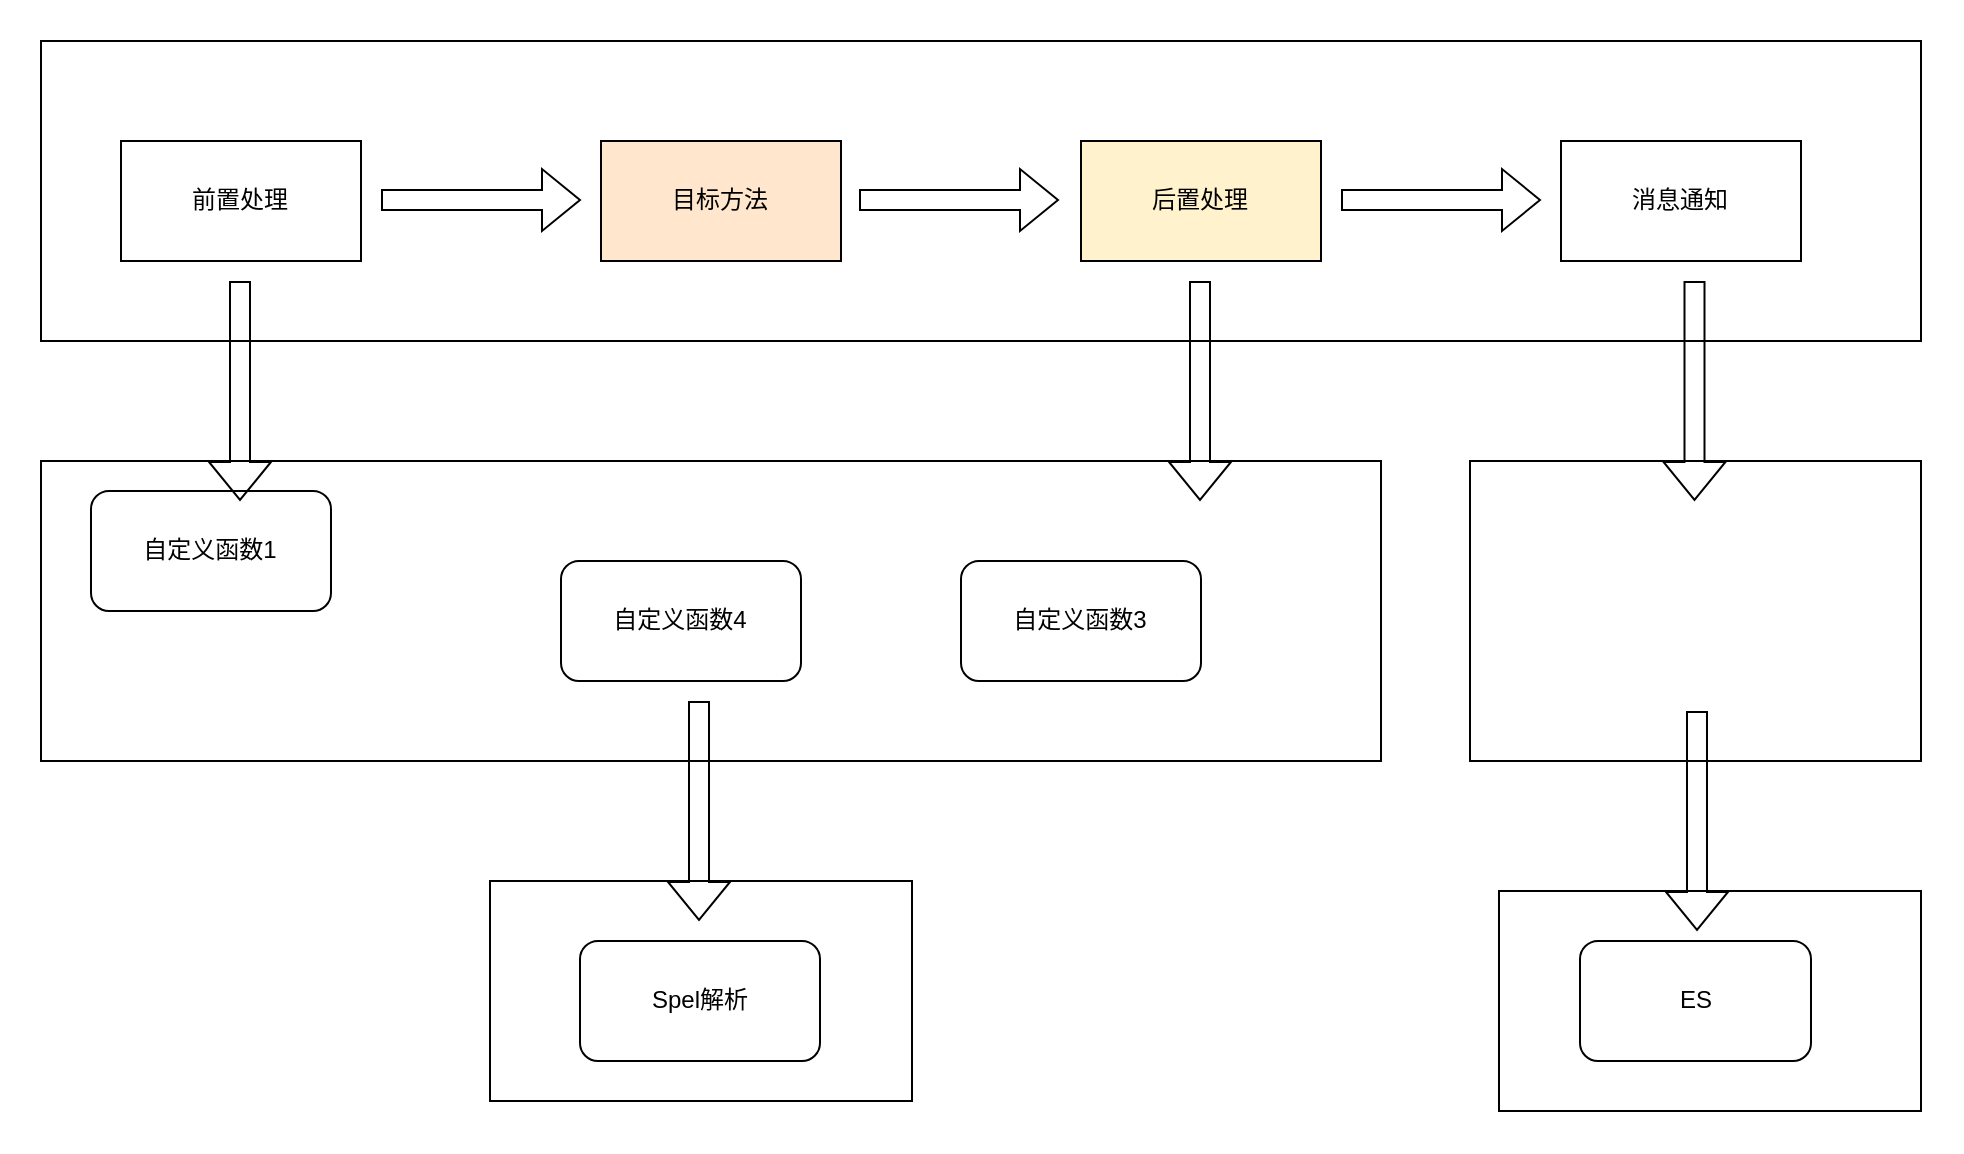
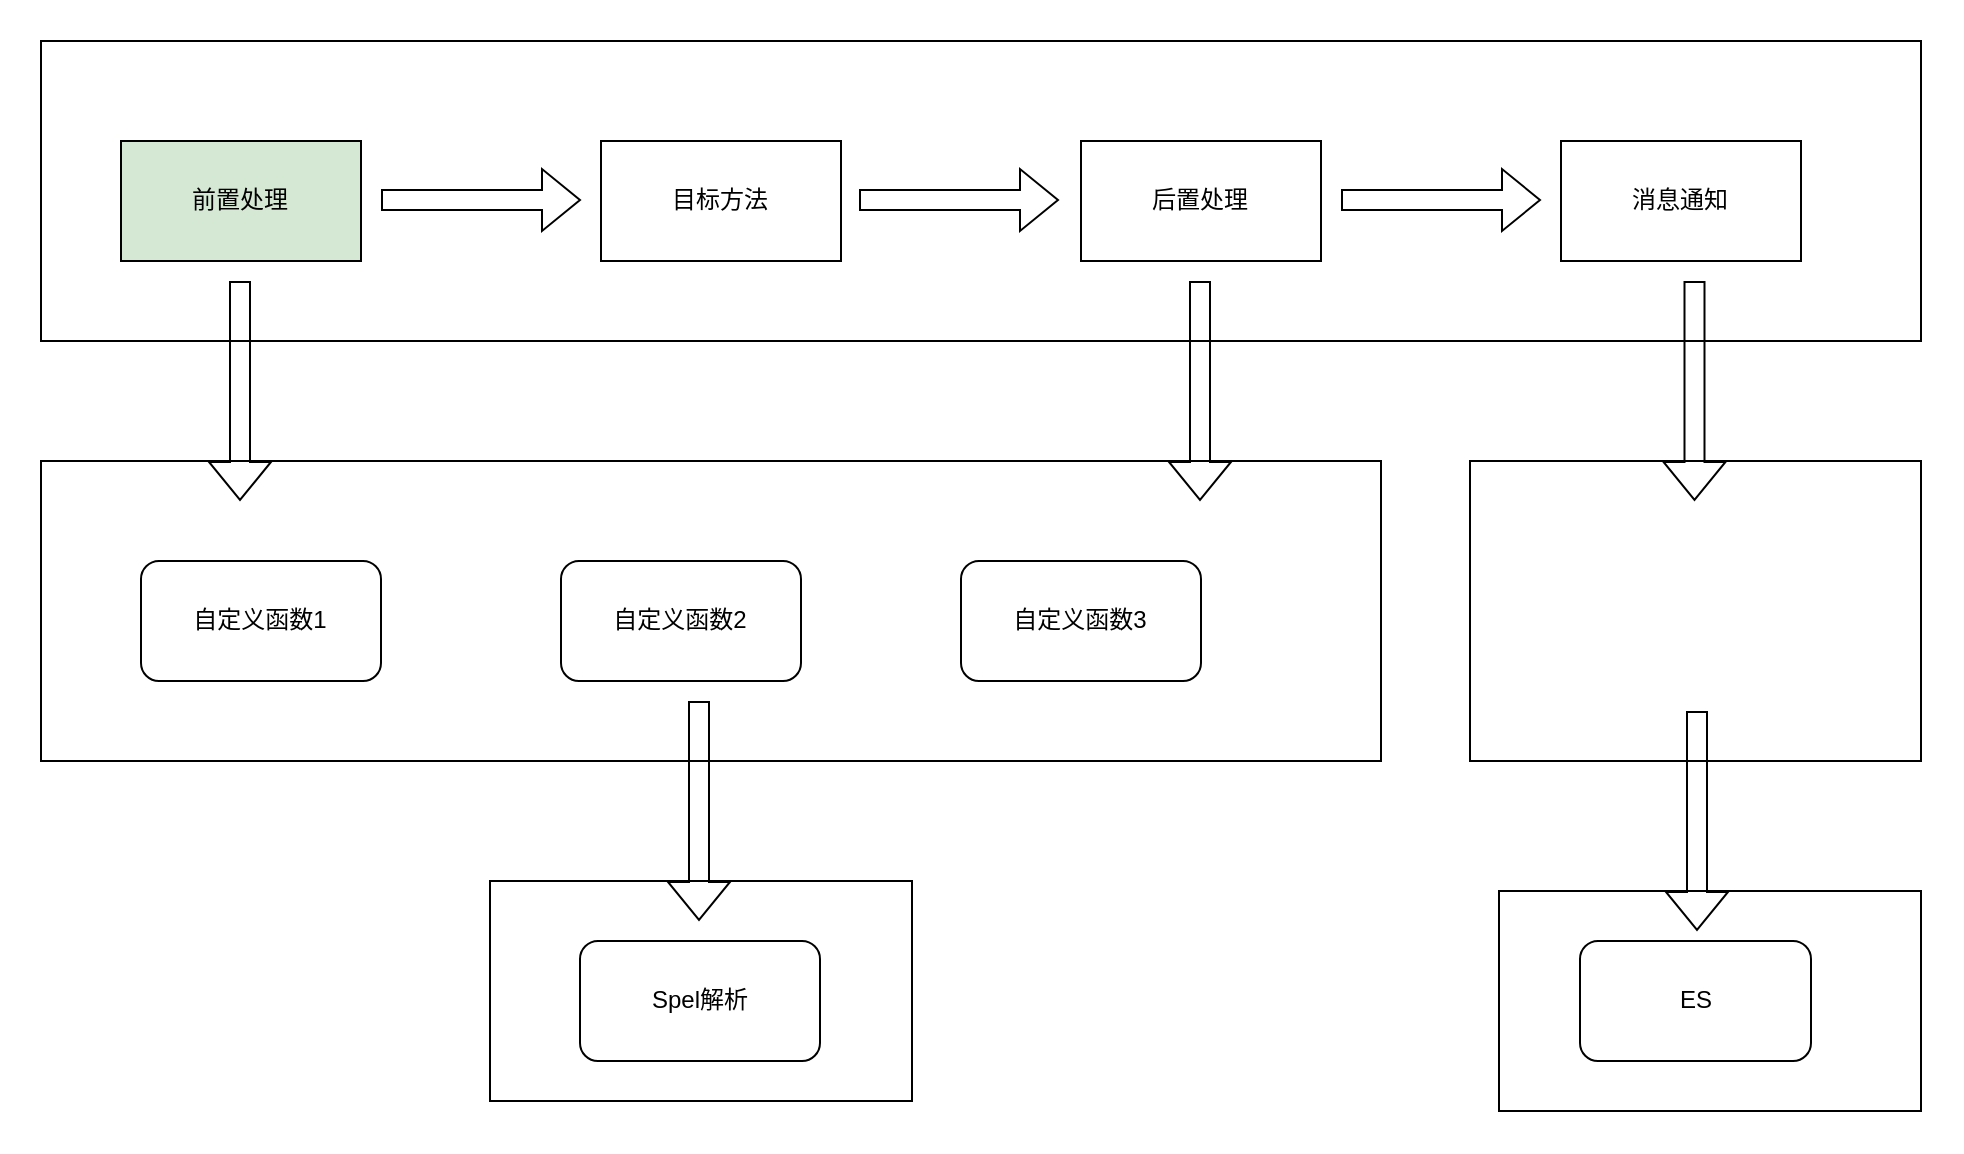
  <mxCell id="0" />
  <mxCell id="1" parent="0" />
  <mxCell id="2" value="" style="rounded=0;whiteSpace=wrap;html=1;" vertex="1" parent="1"><mxGeometry x="749" y="445" width="211" height="110" as="geometry" /></mxCell>
  <mxCell id="3" value="" style="rounded=0;whiteSpace=wrap;html=1;" vertex="1" parent="1"><mxGeometry x="20" y="20" width="940" height="150" as="geometry" /></mxCell>
- <mxCell id="4" value="前置处理" style="rounded=0;whiteSpace=wrap;html=1;" vertex="1" parent="1"><mxGeometry x="60" y="70" width="120" height="60" as="geometry" /></mxCell>
- <mxCell id="5" value="目标方法" style="rounded=0;whiteSpace=wrap;html=1;fillColor=#ffe6cc;" vertex="1" parent="1"><mxGeometry x="300" y="70" width="120" height="60" as="geometry" /></mxCell>
- <mxCell id="6" value="后置处理" style="rounded=0;whiteSpace=wrap;html=1;fillColor=#fff2cc;" vertex="1" parent="1"><mxGeometry x="540" y="70" width="120" height="60" as="geometry" /></mxCell>
+ <mxCell id="4" value="前置处理" style="rounded=0;whiteSpace=wrap;html=1;fillColor=#d5e8d4;" vertex="1" parent="1"><mxGeometry x="60" y="70" width="120" height="60" as="geometry" /></mxCell>
+ <mxCell id="5" value="目标方法" style="rounded=0;whiteSpace=wrap;html=1;" vertex="1" parent="1"><mxGeometry x="300" y="70" width="120" height="60" as="geometry" /></mxCell>
+ <mxCell id="6" value="后置处理" style="rounded=0;whiteSpace=wrap;html=1;" vertex="1" parent="1"><mxGeometry x="540" y="70" width="120" height="60" as="geometry" /></mxCell>
  <mxCell id="7" value="" style="rounded=0;whiteSpace=wrap;html=1;" vertex="1" parent="1"><mxGeometry x="20" y="230" width="670" height="150" as="geometry" /></mxCell>
- <mxCell id="8" value="自定义函数1" style="rounded=1;whiteSpace=wrap;html=1;" vertex="1" parent="1"><mxGeometry x="45" y="245" width="120" height="60" as="geometry" /></mxCell>
- <mxCell id="9" value="自定义函数4" style="rounded=1;whiteSpace=wrap;html=1;" vertex="1" parent="1"><mxGeometry x="280" y="280" width="120" height="60" as="geometry" /></mxCell>
+ <mxCell id="8" value="自定义函数1" style="rounded=1;whiteSpace=wrap;html=1;" vertex="1" parent="1"><mxGeometry x="70" y="280" width="120" height="60" as="geometry" /></mxCell>
+ <mxCell id="9" value="自定义函数2" style="rounded=1;whiteSpace=wrap;html=1;" vertex="1" parent="1"><mxGeometry x="280" y="280" width="120" height="60" as="geometry" /></mxCell>
  <mxCell id="10" value="自定义函数3" style="rounded=1;whiteSpace=wrap;html=1;" vertex="1" parent="1"><mxGeometry x="480" y="280" width="120" height="60" as="geometry" /></mxCell>
  <mxCell id="11" value="" style="rounded=0;whiteSpace=wrap;html=1;" vertex="1" parent="1"><mxGeometry x="244.5" y="440" width="211" height="110" as="geometry" /></mxCell>
  <mxCell id="12" value="Spel解析" style="rounded=1;whiteSpace=wrap;html=1;" vertex="1" parent="1"><mxGeometry x="289.5" y="470" width="120" height="60" as="geometry" /></mxCell>
  <mxCell id="13" value="" style="shape=flexArrow;endArrow=classic;html=1;rounded=0;" edge="1" parent="1"><mxGeometry width="50" height="50" relative="1" as="geometry"><mxPoint x="190" y="99.5" as="sourcePoint" /><mxPoint x="290" y="99.5" as="targetPoint" /></mxGeometry></mxCell>
  <mxCell id="14" value="" style="shape=flexArrow;endArrow=classic;html=1;rounded=0;" edge="1" parent="1"><mxGeometry width="50" height="50" relative="1" as="geometry"><mxPoint x="429" y="99.5" as="sourcePoint" /><mxPoint x="529" y="99.5" as="targetPoint" /></mxGeometry></mxCell>
  <mxCell id="15" value="消息通知" style="rounded=0;whiteSpace=wrap;html=1;" vertex="1" parent="1"><mxGeometry x="780" y="70" width="120" height="60" as="geometry" /></mxCell>
  <mxCell id="16" value="" style="shape=flexArrow;endArrow=classic;html=1;rounded=0;" edge="1" parent="1"><mxGeometry width="50" height="50" relative="1" as="geometry"><mxPoint x="670" y="99.5" as="sourcePoint" /><mxPoint x="770" y="99.5" as="targetPoint" /></mxGeometry></mxCell>
  <mxCell id="17" value="" style="shape=flexArrow;endArrow=classic;html=1;rounded=0;" edge="1" parent="1"><mxGeometry width="50" height="50" relative="1" as="geometry"><mxPoint x="119.5" y="140" as="sourcePoint" /><mxPoint x="119.5" y="250" as="targetPoint" /></mxGeometry></mxCell>
  <mxCell id="18" value="" style="shape=flexArrow;endArrow=classic;html=1;rounded=0;" edge="1" parent="1"><mxGeometry width="50" height="50" relative="1" as="geometry"><mxPoint x="599.5" y="140" as="sourcePoint" /><mxPoint x="599.5" y="250" as="targetPoint" /></mxGeometry></mxCell>
  <mxCell id="19" value="" style="shape=flexArrow;endArrow=classic;html=1;rounded=0;" edge="1" parent="1"><mxGeometry width="50" height="50" relative="1" as="geometry"><mxPoint x="349" y="350" as="sourcePoint" /><mxPoint x="349" y="460" as="targetPoint" /></mxGeometry></mxCell>
  <mxCell id="20" value="" style="rounded=0;whiteSpace=wrap;html=1;" vertex="1" parent="1"><mxGeometry x="734.5" y="230" width="225.5" height="150" as="geometry" /></mxCell>
  <mxCell id="21" value="" style="shape=flexArrow;endArrow=classic;html=1;rounded=0;" edge="1" parent="1"><mxGeometry width="50" height="50" relative="1" as="geometry"><mxPoint x="846.75" y="140" as="sourcePoint" /><mxPoint x="846.75" y="250" as="targetPoint" /></mxGeometry></mxCell>
  <mxCell id="22" value="ES" style="rounded=1;whiteSpace=wrap;html=1;" vertex="1" parent="1"><mxGeometry x="789.5" y="470" width="115.5" height="60" as="geometry" /></mxCell>
  <mxCell id="23" value="" style="shape=flexArrow;endArrow=classic;html=1;rounded=0;" edge="1" parent="1"><mxGeometry width="50" height="50" relative="1" as="geometry"><mxPoint x="848" y="355" as="sourcePoint" /><mxPoint x="848" y="465" as="targetPoint" /></mxGeometry></mxCell>
